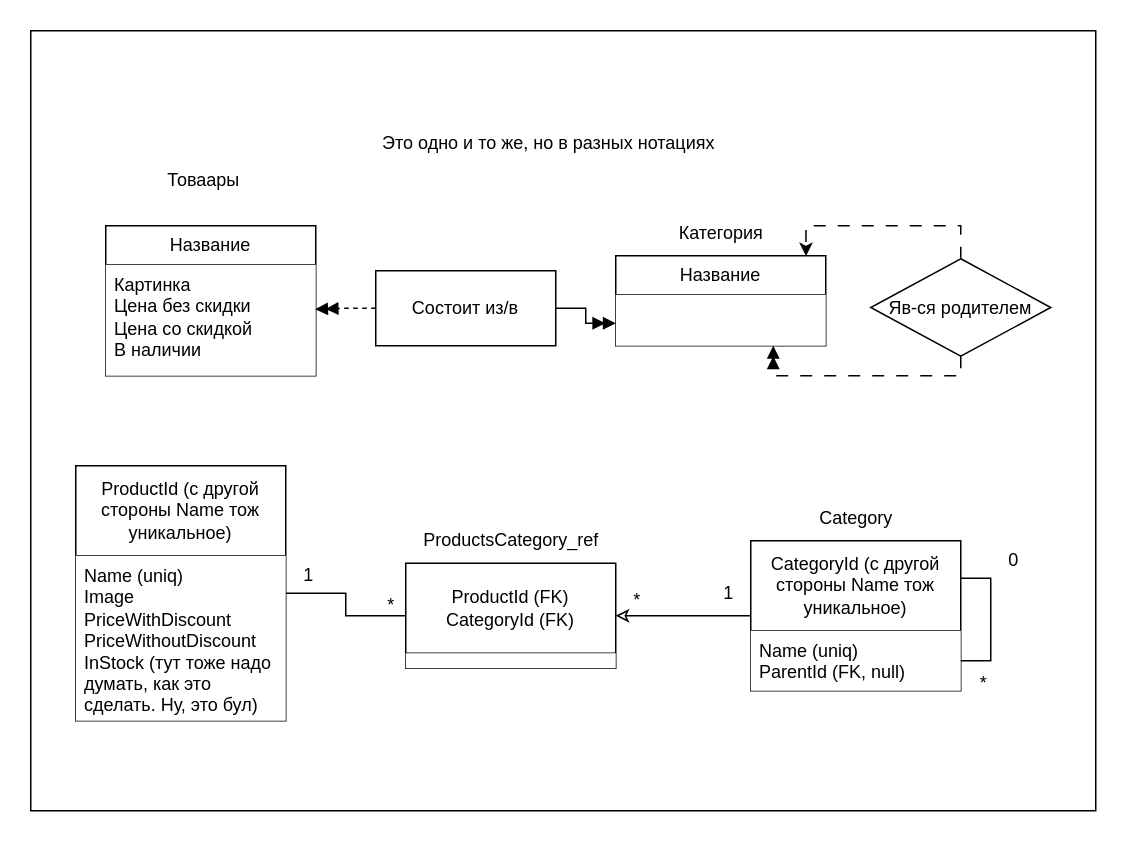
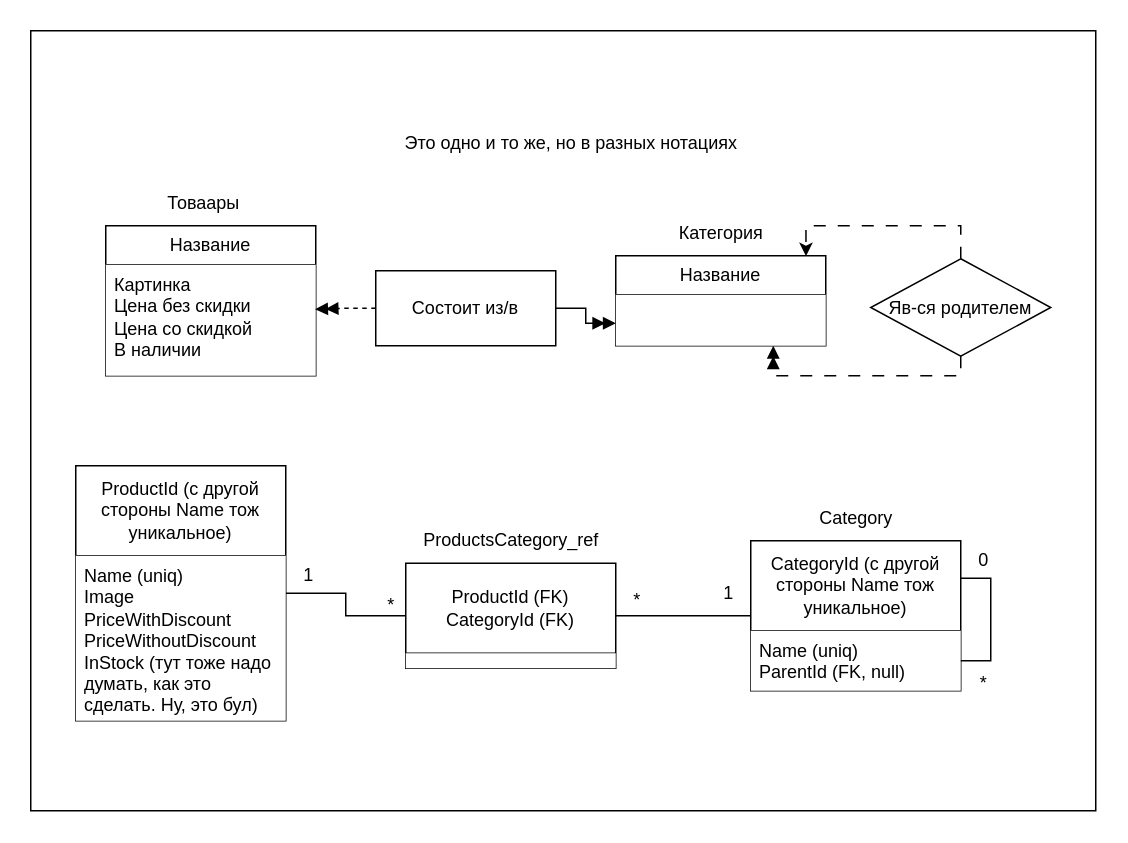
  <mxCell id="0" />
  <mxCell id="1" parent="0" />
  <mxCell id="2" value="" style="rounded=0;whiteSpace=wrap;html=1;" vertex="1" parent="1"><mxGeometry x="20" y="20" width="710" height="520" as="geometry" /></mxCell>
  <mxCell id="3" value="Название" style="swimlane;fontStyle=0;childLayout=stackLayout;horizontal=1;startSize=26;horizontalStack=0;resizeParent=1;resizeParentMax=0;resizeLast=0;collapsible=1;marginBottom=0;whiteSpace=wrap;html=1;fillColor=default;" parent="1" vertex="1"><mxGeometry x="70" y="150" width="140" height="100" as="geometry" /></mxCell>
  <mxCell id="4" value="Картинка&lt;div&gt;Цена без скидки&lt;/div&gt;&lt;div&gt;Цена со скидкой&lt;/div&gt;&lt;div&gt;В наличии&lt;/div&gt;" style="text;align=left;verticalAlign=top;spacingLeft=4;spacingRight=4;overflow=hidden;rotatable=0;points=[[0,0.5],[1,0.5]];portConstraint=eastwest;whiteSpace=wrap;html=1;fillColor=default;" parent="3" vertex="1"><mxGeometry y="26" width="140" height="74" as="geometry" /></mxCell>
- <mxCell id="5" value="Товаары" style="text;html=1;align=center;verticalAlign=middle;resizable=0;points=[];autosize=1;strokeColor=none;fillColor=none;" parent="1" vertex="1"><mxGeometry x="100" y="105" width="70" height="30" as="geometry" /></mxCell>
+ <mxCell id="5" value="Товаары" style="text;html=1;align=center;verticalAlign=middle;resizable=0;points=[];autosize=1;strokeColor=none;fillColor=none;" parent="1" vertex="1"><mxGeometry x="100" y="120" width="70" height="30" as="geometry" /></mxCell>
  <mxCell id="6" value="Название" style="swimlane;fontStyle=0;childLayout=stackLayout;horizontal=1;startSize=26;horizontalStack=0;resizeParent=1;resizeParentMax=0;resizeLast=0;collapsible=1;marginBottom=0;whiteSpace=wrap;html=1;" parent="1" vertex="1"><mxGeometry x="410" y="170" width="140" height="60" as="geometry" /></mxCell>
  <mxCell id="7" value="" style="text;align=left;verticalAlign=top;spacingLeft=4;spacingRight=4;overflow=hidden;rotatable=0;points=[[0,0.5],[1,0.5]];portConstraint=eastwest;whiteSpace=wrap;html=1;fillColor=default;" vertex="1" parent="6"><mxGeometry y="26" width="140" height="34" as="geometry" /></mxCell>
  <mxCell id="8" value="Категория" style="text;html=1;align=center;verticalAlign=middle;resizable=0;points=[];autosize=1;strokeColor=none;fillColor=none;" parent="1" vertex="1"><mxGeometry x="440" y="140" width="80" height="30" as="geometry" /></mxCell>
  <mxCell id="9" style="edgeStyle=orthogonalEdgeStyle;rounded=0;orthogonalLoop=1;jettySize=auto;html=1;exitX=1;exitY=0.5;exitDx=0;exitDy=0;entryX=0;entryY=0.75;entryDx=0;entryDy=0;endArrow=doubleBlock;endFill=1;" parent="1" source="10" target="6" edge="1"><mxGeometry relative="1" as="geometry" /></mxCell>
  <mxCell id="10" value="Состоит из/в" style="whiteSpace=wrap;html=1;rounded=0;" parent="1" vertex="1"><mxGeometry x="250" y="180" width="120" height="50" as="geometry" /></mxCell>
  <mxCell id="11" style="edgeStyle=orthogonalEdgeStyle;rounded=0;orthogonalLoop=1;jettySize=auto;html=1;exitX=0;exitY=0.5;exitDx=0;exitDy=0;entryX=0.997;entryY=0.401;entryDx=0;entryDy=0;entryPerimeter=0;endArrow=doubleBlock;endFill=1;dashed=1;" parent="1" source="10" target="4" edge="1"><mxGeometry relative="1" as="geometry" /></mxCell>
  <mxCell id="12" style="edgeStyle=orthogonalEdgeStyle;rounded=0;orthogonalLoop=1;jettySize=auto;html=1;exitX=0.5;exitY=1;exitDx=0;exitDy=0;entryX=0.75;entryY=1;entryDx=0;entryDy=0;endArrow=doubleBlock;endFill=1;dashed=1;dashPattern=8 8;" parent="1" source="13" target="6" edge="1"><mxGeometry relative="1" as="geometry"><Array as="points"><mxPoint x="640" y="250" /><mxPoint x="515" y="250" /></Array></mxGeometry></mxCell>
  <mxCell id="13" value="Яв-ся родителем" style="rhombus;whiteSpace=wrap;html=1;" parent="1" vertex="1"><mxGeometry x="580" y="172" width="120" height="65" as="geometry" /></mxCell>
  <mxCell id="14" style="edgeStyle=orthogonalEdgeStyle;rounded=0;orthogonalLoop=1;jettySize=auto;html=1;exitX=0.5;exitY=0;exitDx=0;exitDy=0;entryX=0.906;entryY=0.004;entryDx=0;entryDy=0;entryPerimeter=0;dashed=1;dashPattern=8 8;" parent="1" source="13" target="6" edge="1"><mxGeometry relative="1" as="geometry" /></mxCell>
  <mxCell id="15" style="edgeStyle=orthogonalEdgeStyle;rounded=0;orthogonalLoop=1;jettySize=auto;html=1;exitX=1;exitY=0.5;exitDx=0;exitDy=0;entryX=0;entryY=0.5;entryDx=0;entryDy=0;endArrow=none;endFill=0;" parent="1" source="16" target="23" edge="1"><mxGeometry relative="1" as="geometry" /></mxCell>
  <mxCell id="16" value="ProductId (с другой стороны Name тож уникальное)" style="swimlane;fontStyle=0;childLayout=stackLayout;horizontal=1;startSize=60;horizontalStack=0;resizeParent=1;resizeParentMax=0;resizeLast=0;collapsible=1;marginBottom=0;whiteSpace=wrap;html=1;" parent="1" vertex="1"><mxGeometry x="50" y="310" width="140" height="170" as="geometry" /></mxCell>
  <mxCell id="17" value="Name (uniq)&lt;div&gt;Image&lt;/div&gt;&lt;div&gt;PriceWithDiscount&lt;/div&gt;&lt;div&gt;PriceWithoutDiscount&lt;/div&gt;&lt;div&gt;InStock (тут тоже надо думать, как это сделать. Ну, это бул)&lt;/div&gt;" style="text;align=left;verticalAlign=top;spacingLeft=4;spacingRight=4;overflow=hidden;rotatable=0;points=[[0,0.5],[1,0.5]];portConstraint=eastwest;whiteSpace=wrap;html=1;fillColor=default;" parent="16" vertex="1"><mxGeometry y="60" width="140" height="110" as="geometry" /></mxCell>
- <mxCell id="18" style="edgeStyle=orthogonalEdgeStyle;rounded=0;orthogonalLoop=1;jettySize=auto;html=1;exitX=0;exitY=0.5;exitDx=0;exitDy=0;entryX=1;entryY=0.5;entryDx=0;entryDy=0;endArrow=classic;endFill=0;" parent="1" source="19" target="23" edge="1"><mxGeometry relative="1" as="geometry" /></mxCell>
+ <mxCell id="18" style="edgeStyle=orthogonalEdgeStyle;rounded=0;orthogonalLoop=1;jettySize=auto;html=1;exitX=0;exitY=0.5;exitDx=0;exitDy=0;entryX=1;entryY=0.5;entryDx=0;entryDy=0;endArrow=none;endFill=0;" parent="1" source="19" target="23" edge="1"><mxGeometry relative="1" as="geometry" /></mxCell>
  <mxCell id="19" value="CategoryId (с другой стороны Name тож уникальное)" style="swimlane;fontStyle=0;childLayout=stackLayout;horizontal=1;startSize=60;fillColor=default;horizontalStack=0;resizeParent=1;resizeParentMax=0;resizeLast=0;collapsible=1;marginBottom=0;whiteSpace=wrap;html=1;" parent="1" vertex="1"><mxGeometry x="500" y="360" width="140" height="100" as="geometry" /></mxCell>
  <mxCell id="20" value="Name (uniq)&lt;div&gt;ParentId (FK, null)&lt;/div&gt;" style="text;strokeColor=none;fillColor=default;align=left;verticalAlign=top;spacingLeft=4;spacingRight=4;overflow=hidden;rotatable=0;points=[[0,0.5],[1,0.5]];portConstraint=eastwest;whiteSpace=wrap;html=1;" parent="19" vertex="1"><mxGeometry y="60" width="140" height="40" as="geometry" /></mxCell>
  <mxCell id="21" style="edgeStyle=orthogonalEdgeStyle;rounded=0;orthogonalLoop=1;jettySize=auto;html=1;exitX=1;exitY=0.25;exitDx=0;exitDy=0;entryX=1;entryY=0.5;entryDx=0;entryDy=0;endArrow=none;endFill=0;" parent="19" source="19" target="20" edge="1"><mxGeometry relative="1" as="geometry" /></mxCell>
  <mxCell id="22" value="Category" style="text;html=1;align=center;verticalAlign=middle;resizable=0;points=[];autosize=1;strokeColor=none;fillColor=none;" parent="1" vertex="1"><mxGeometry x="535" y="330" width="70" height="30" as="geometry" /></mxCell>
  <mxCell id="23" value="ProductId (FK)&lt;div&gt;CategoryId (FK)&lt;/div&gt;" style="swimlane;fontStyle=0;childLayout=stackLayout;horizontal=1;startSize=60;fillColor=default;horizontalStack=0;resizeParent=1;resizeParentMax=0;resizeLast=0;collapsible=1;marginBottom=0;whiteSpace=wrap;html=1;" parent="1" vertex="1"><mxGeometry x="270" y="375" width="140" height="70" as="geometry" /></mxCell>
  <mxCell id="24" value="" style="text;align=left;verticalAlign=top;spacingLeft=4;spacingRight=4;overflow=hidden;rotatable=0;points=[[0,0.5],[1,0.5]];portConstraint=eastwest;whiteSpace=wrap;html=1;fillColor=default;" vertex="1" parent="23"><mxGeometry y="60" width="140" height="10" as="geometry" /></mxCell>
  <mxCell id="25" value="ProductsCategory_ref" style="text;html=1;align=center;verticalAlign=middle;resizable=0;points=[];autosize=1;strokeColor=none;fillColor=none;" parent="1" vertex="1"><mxGeometry x="270" y="345" width="140" height="30" as="geometry" /></mxCell>
  <mxCell id="26" value="1" style="text;html=1;align=center;verticalAlign=middle;resizable=0;points=[];autosize=1;strokeColor=none;fillColor=none;" parent="1" vertex="1"><mxGeometry x="190" y="368" width="30" height="30" as="geometry" /></mxCell>
  <mxCell id="27" value="*" style="text;html=1;align=center;verticalAlign=middle;resizable=0;points=[];autosize=1;strokeColor=none;fillColor=none;" parent="1" vertex="1"><mxGeometry x="245" y="388" width="30" height="30" as="geometry" /></mxCell>
  <mxCell id="28" value="1" style="text;html=1;align=center;verticalAlign=middle;resizable=0;points=[];autosize=1;strokeColor=none;fillColor=none;" parent="1" vertex="1"><mxGeometry x="470" y="380" width="30" height="30" as="geometry" /></mxCell>
  <mxCell id="29" value="*" style="text;html=1;align=center;verticalAlign=middle;resizable=0;points=[];autosize=1;strokeColor=none;fillColor=none;" parent="1" vertex="1"><mxGeometry x="409" y="385" width="30" height="30" as="geometry" /></mxCell>
- <mxCell id="30" value="0" style="text;html=1;align=center;verticalAlign=middle;resizable=0;points=[];autosize=1;strokeColor=none;fillColor=none;" parent="1" vertex="1"><mxGeometry x="660" y="358" width="30" height="30" as="geometry" /></mxCell>
+ <mxCell id="30" value="0" style="text;html=1;align=center;verticalAlign=middle;resizable=0;points=[];autosize=1;strokeColor=none;fillColor=none;" parent="1" vertex="1"><mxGeometry x="640" y="358" width="30" height="30" as="geometry" /></mxCell>
  <mxCell id="31" value="*" style="text;html=1;align=center;verticalAlign=middle;resizable=0;points=[];autosize=1;strokeColor=none;fillColor=none;" parent="1" vertex="1"><mxGeometry x="640" y="440" width="30" height="30" as="geometry" /></mxCell>
- <mxCell id="32" value="Это одно и то же, но в разных нотациях" style="text;html=1;align=center;verticalAlign=middle;resizable=0;points=[];autosize=1;strokeColor=none;fillColor=none;" parent="1" vertex="1"><mxGeometry x="240" y="80" width="250" height="30" as="geometry" /></mxCell>
+ <mxCell id="32" value="Это одно и то же, но в разных нотациях" style="text;html=1;align=center;verticalAlign=middle;resizable=0;points=[];autosize=1;strokeColor=none;fillColor=none;" parent="1" vertex="1"><mxGeometry x="255" y="80" width="250" height="30" as="geometry" /></mxCell>
